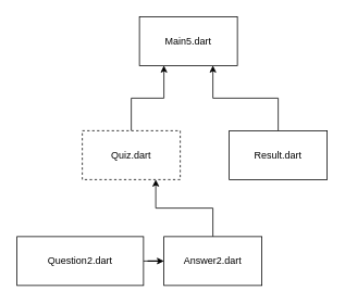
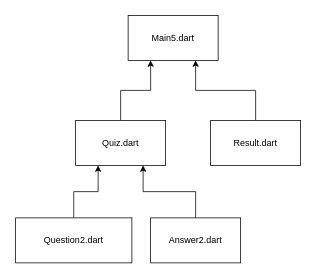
  <mxCell id="0" />
  <mxCell id="1" parent="0" />
  <mxCell id="2" value="Main5.dart" style="rounded=0;whiteSpace=wrap;html=1;" vertex="1" parent="1"><mxGeometry x="170" y="20" width="120" height="60" as="geometry" /></mxCell>
  <mxCell id="3" style="edgeStyle=orthogonalEdgeStyle;rounded=0;orthogonalLoop=1;jettySize=auto;html=1;entryX=0.25;entryY=1;entryDx=0;entryDy=0;" edge="1" parent="1" source="4" target="2"><mxGeometry relative="1" as="geometry" /></mxCell>
- <mxCell id="4" value="Quiz.dart" style="rounded=0;whiteSpace=wrap;html=1;dashed=1;" vertex="1" parent="1"><mxGeometry x="100" y="160" width="120" height="60" as="geometry" /></mxCell>
+ <mxCell id="4" value="Quiz.dart" style="rounded=0;whiteSpace=wrap;html=1;" vertex="1" parent="1"><mxGeometry x="100" y="160" width="120" height="60" as="geometry" /></mxCell>
  <mxCell id="5" style="edgeStyle=orthogonalEdgeStyle;rounded=0;orthogonalLoop=1;jettySize=auto;html=1;entryX=0.75;entryY=1;entryDx=0;entryDy=0;" edge="1" parent="1" source="6" target="2"><mxGeometry relative="1" as="geometry" /></mxCell>
  <mxCell id="6" value="Result.dart" style="rounded=0;whiteSpace=wrap;html=1;" vertex="1" parent="1"><mxGeometry x="280" y="160" width="120" height="60" as="geometry" /></mxCell>
- <mxCell id="7" style="edgeStyle=orthogonalEdgeStyle;rounded=0;orthogonalLoop=1;jettySize=auto;html=1;" edge="1" parent="1" source="8" target="10"><mxGeometry relative="1" as="geometry" /></mxCell>
+ <mxCell id="7" style="edgeStyle=orthogonalEdgeStyle;rounded=0;orthogonalLoop=1;jettySize=auto;html=1;entryX=0.25;entryY=1;entryDx=0;entryDy=0;" edge="1" parent="1" source="8" target="4"><mxGeometry relative="1" as="geometry" /></mxCell>
  <mxCell id="8" value="Question2.dart" style="rounded=0;whiteSpace=wrap;html=1;" vertex="1" parent="1"><mxGeometry x="20" y="290" width="155" height="60" as="geometry" /></mxCell>
  <mxCell id="9" style="edgeStyle=orthogonalEdgeStyle;rounded=0;orthogonalLoop=1;jettySize=auto;html=1;entryX=0.75;entryY=1;entryDx=0;entryDy=0;" edge="1" parent="1" source="10" target="4"><mxGeometry relative="1" as="geometry" /></mxCell>
  <mxCell id="10" value="Answer2.dart" style="rounded=0;whiteSpace=wrap;html=1;" vertex="1" parent="1"><mxGeometry x="200" y="290" width="120" height="60" as="geometry" /></mxCell>
